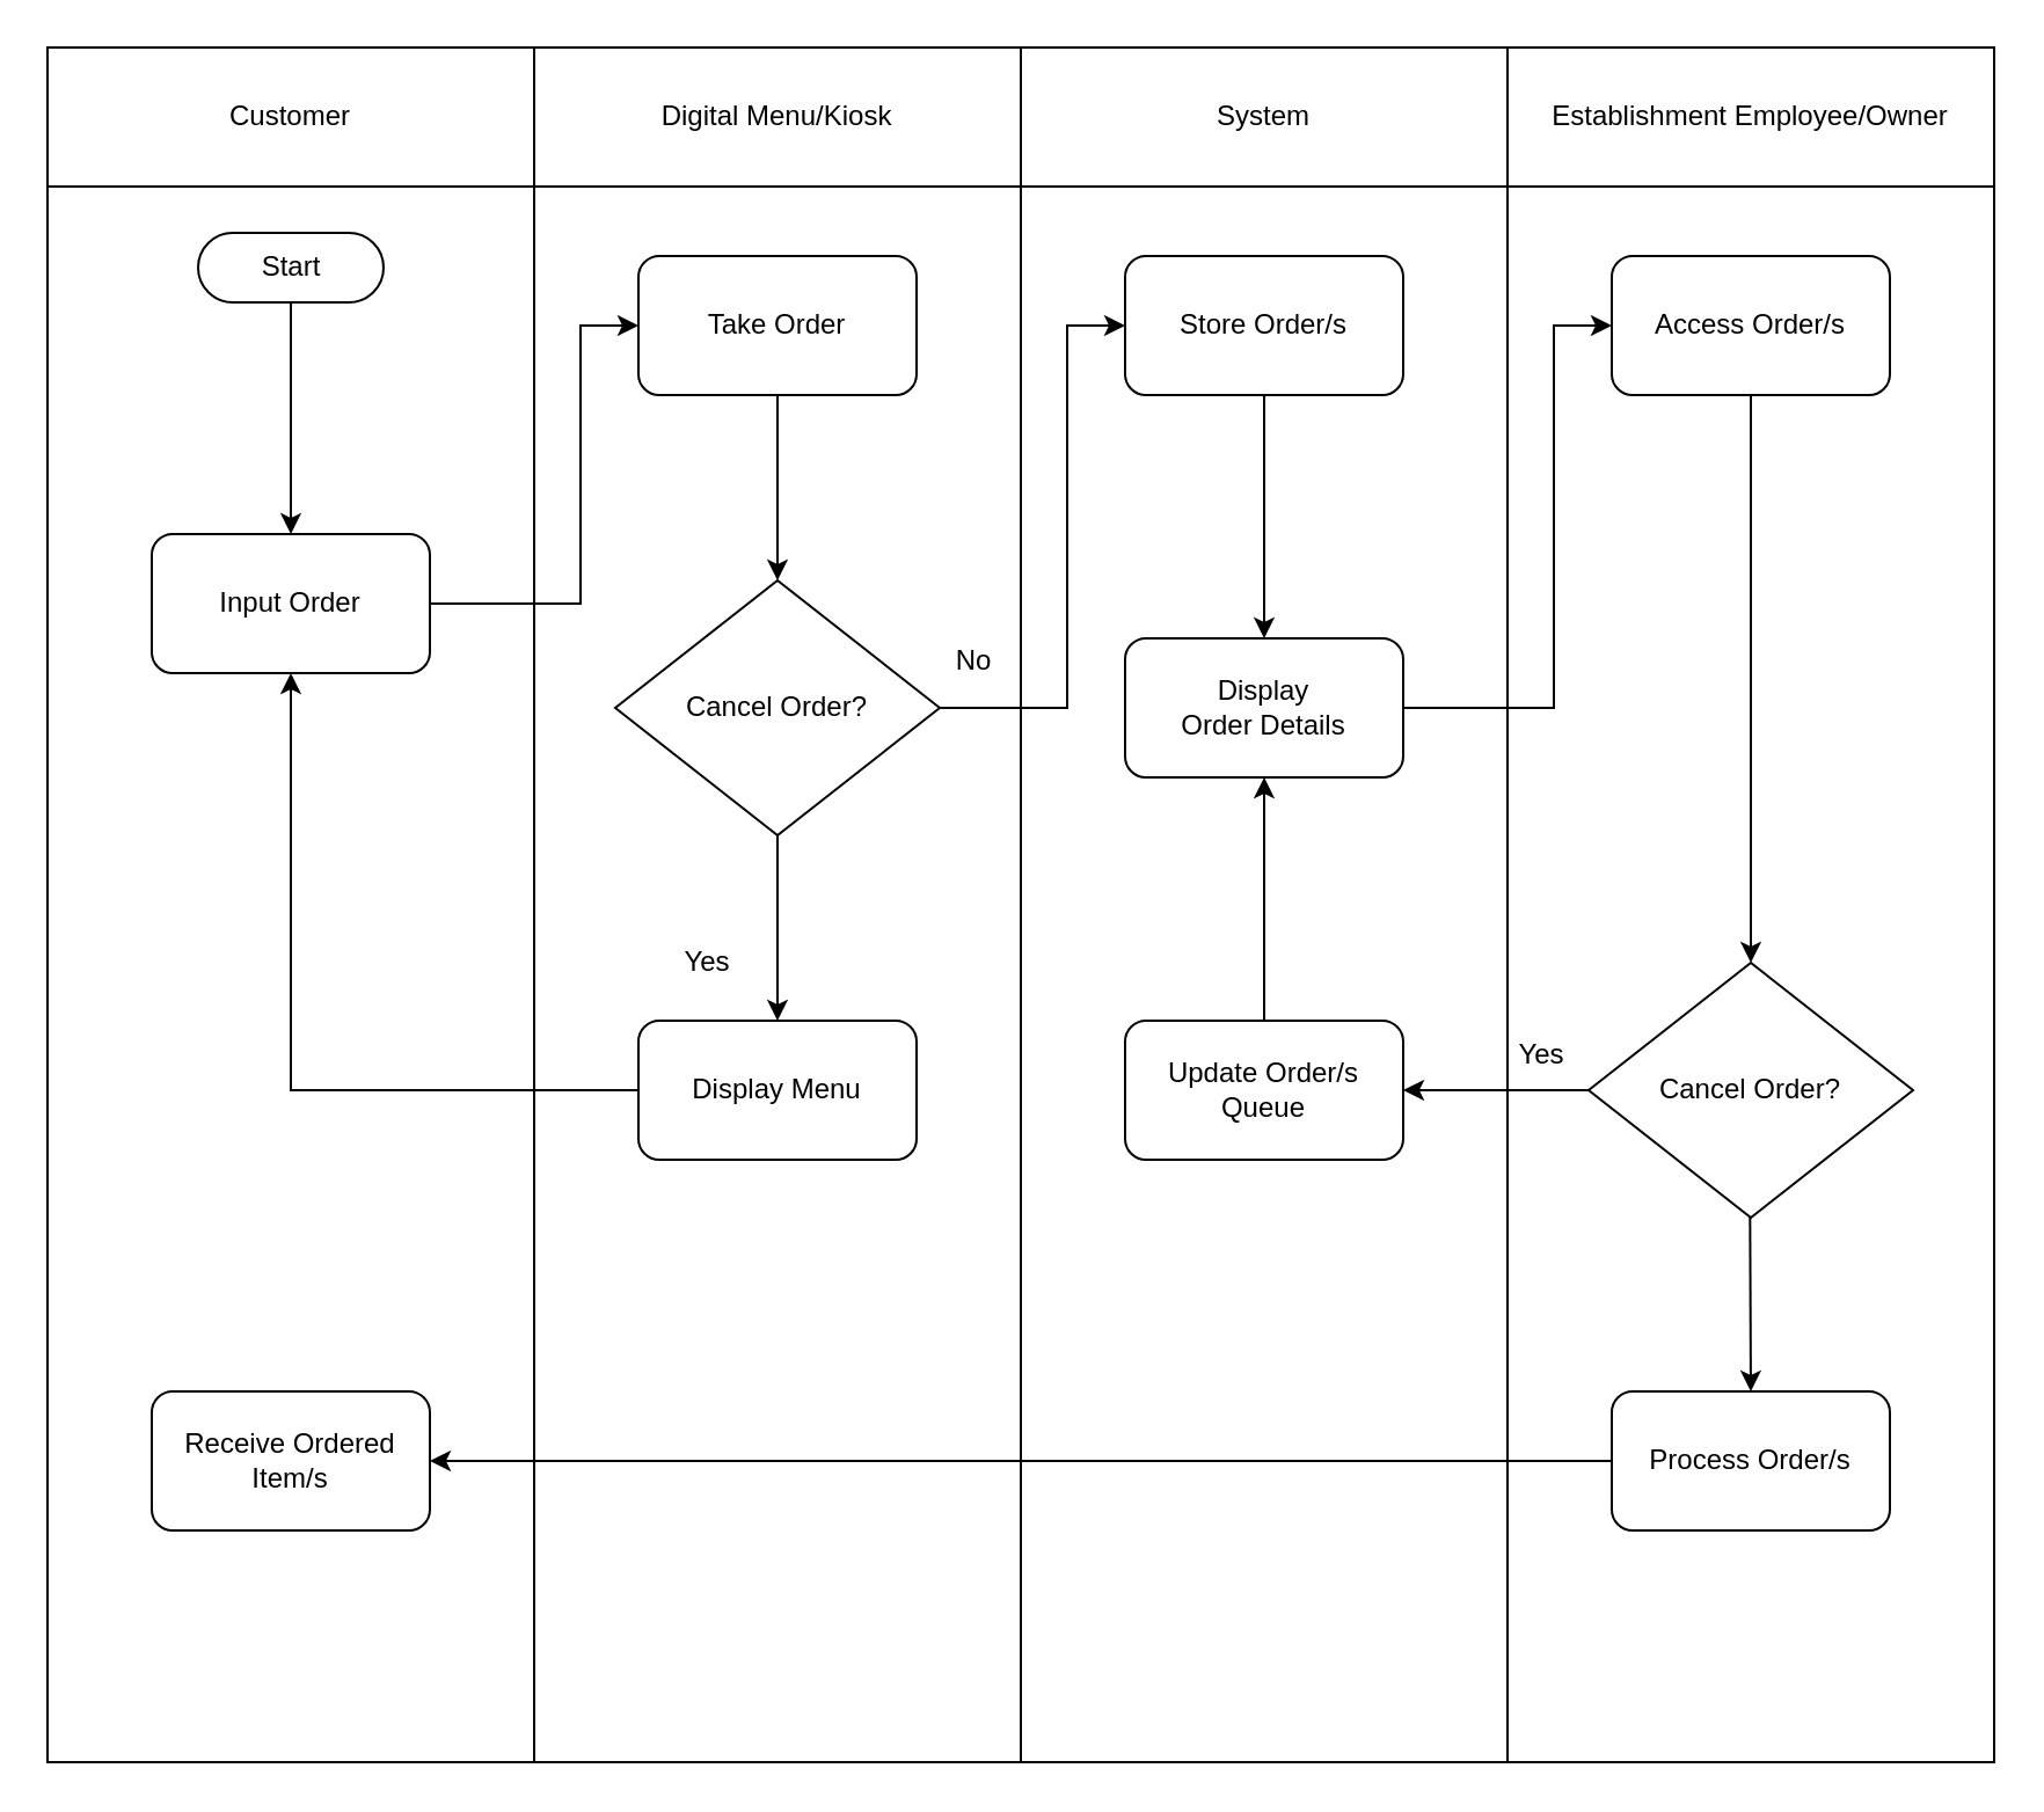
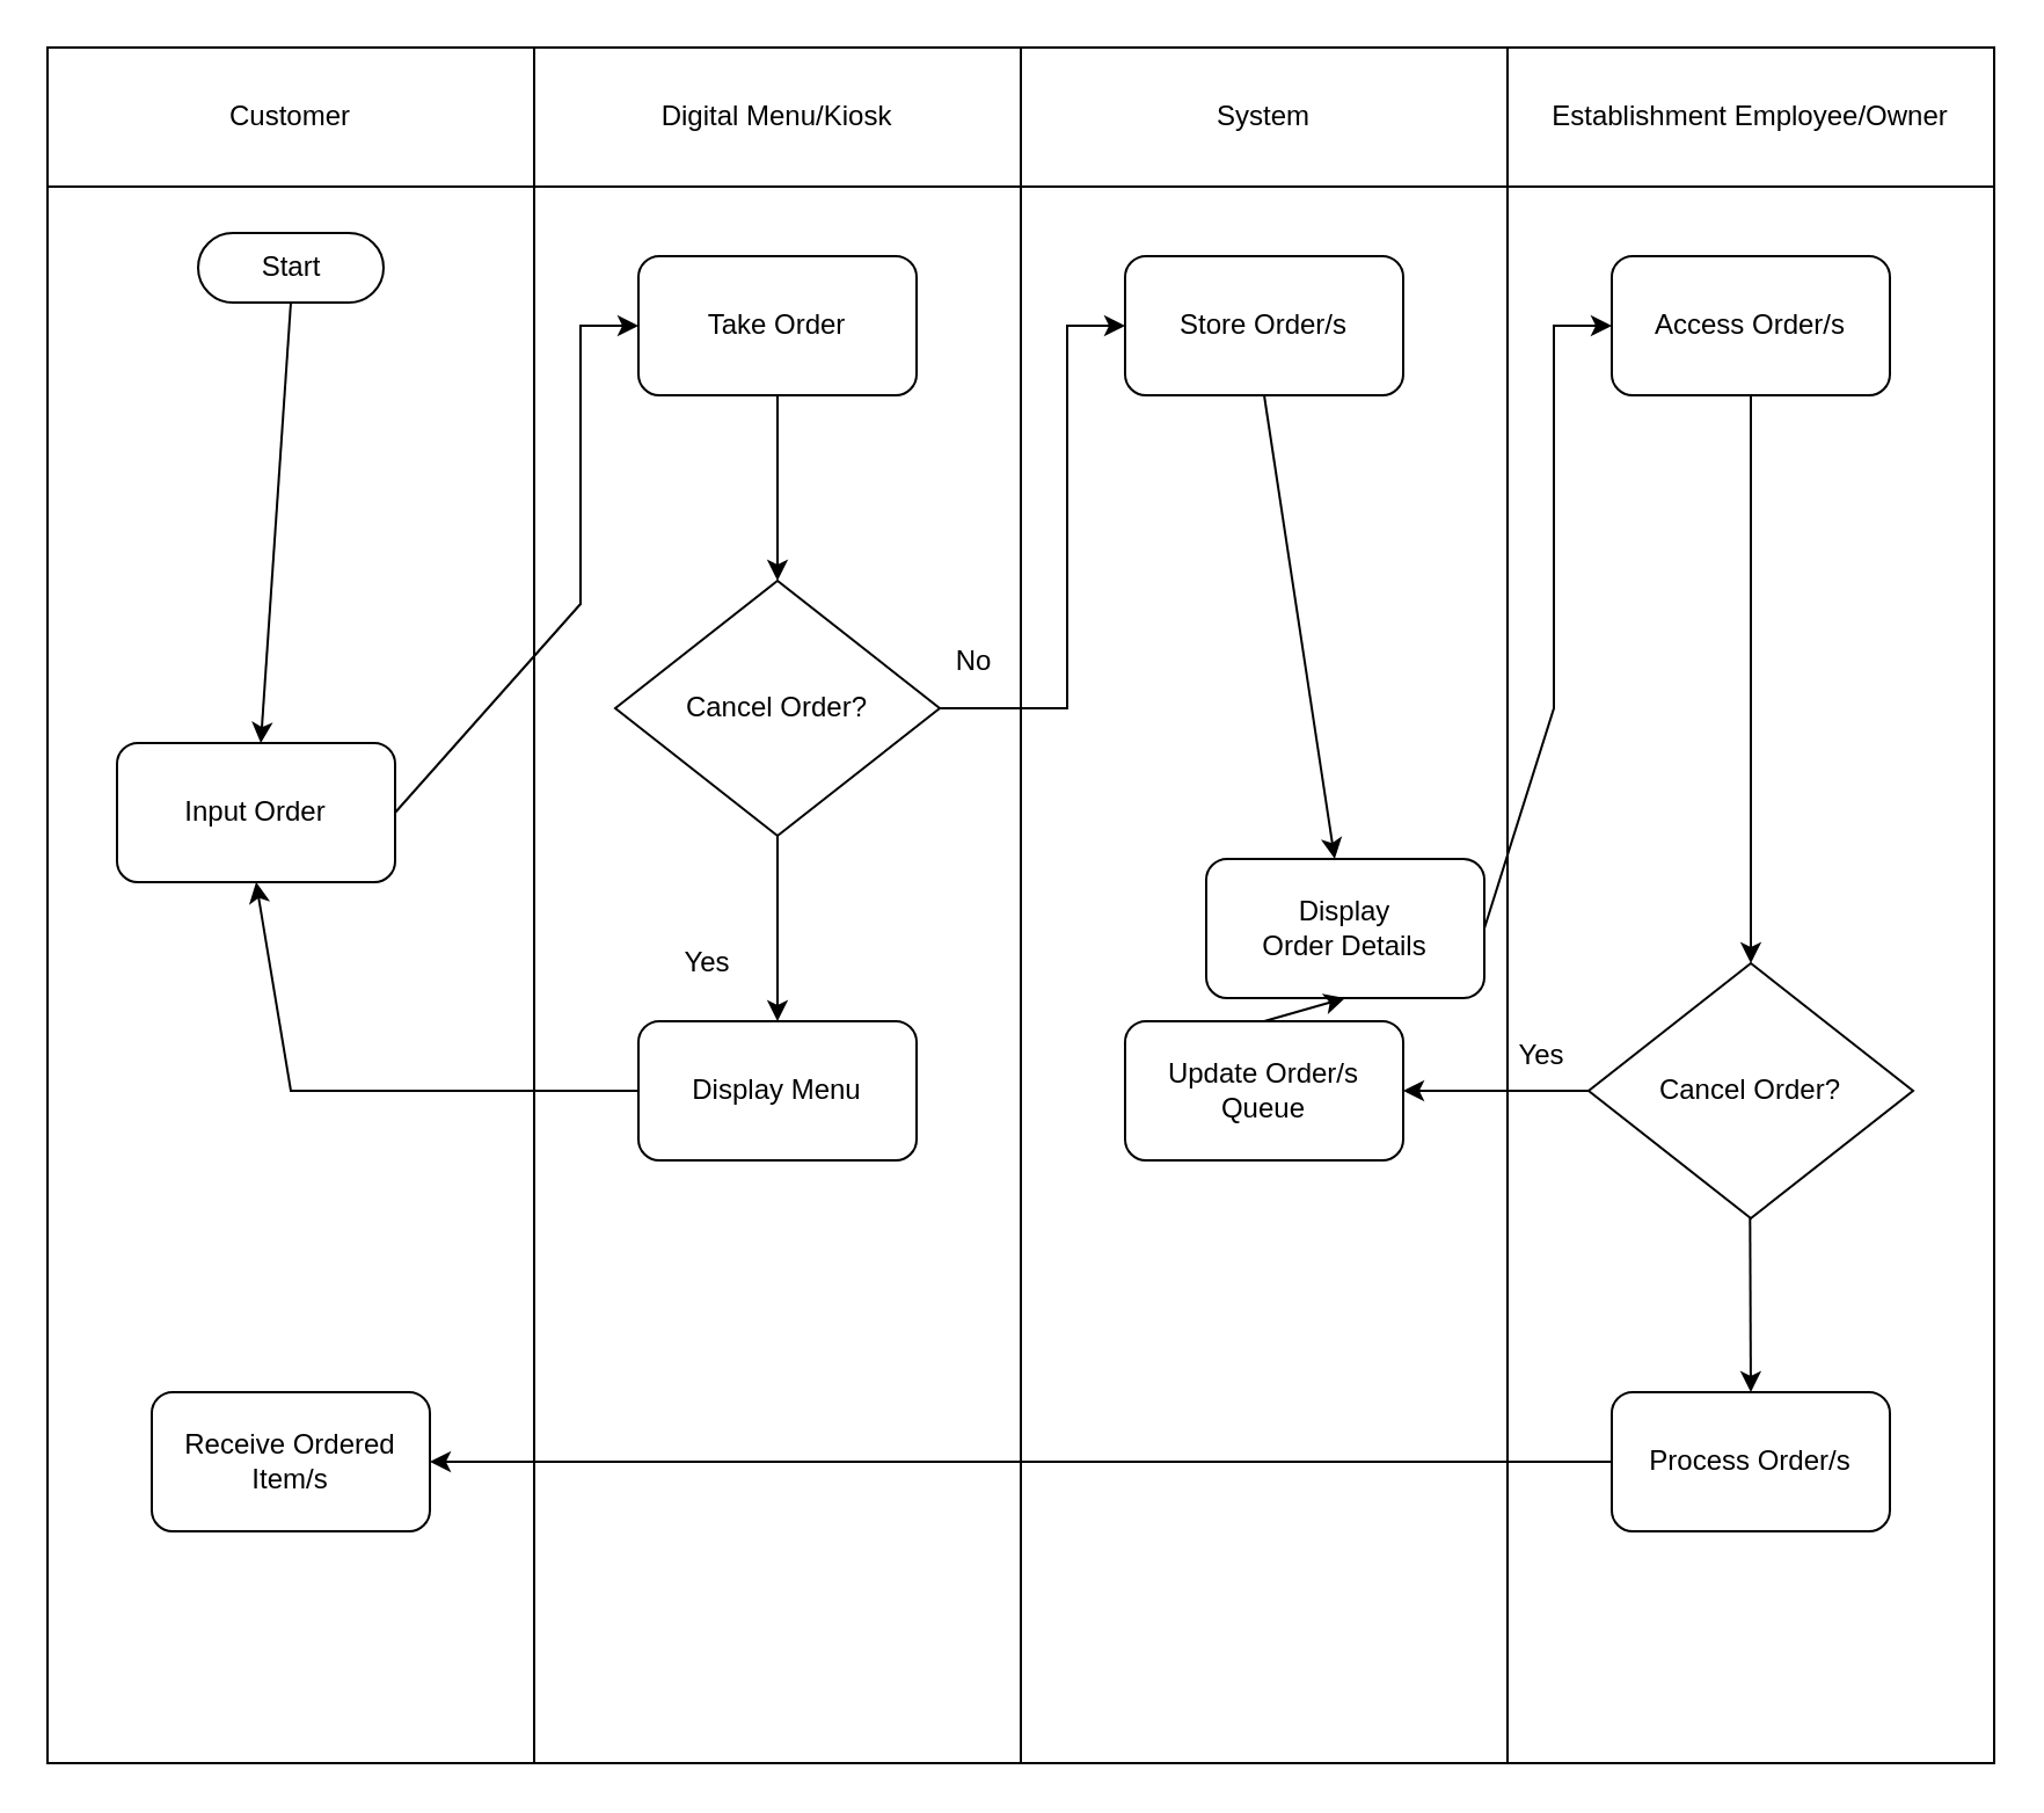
  <mxCell id="0" />
  <mxCell id="1" parent="0" />
  <mxCell id="2" value="Customer" style="rounded=0;whiteSpace=wrap;html=1;" vertex="1" parent="1"><mxGeometry x="20" y="20" width="210" height="60" as="geometry" /></mxCell>
  <mxCell id="3" value="Digital Menu/Kiosk" style="rounded=0;whiteSpace=wrap;html=1;" vertex="1" parent="1"><mxGeometry x="230" y="20" width="210" height="60" as="geometry" /></mxCell>
  <mxCell id="4" value="System" style="rounded=0;whiteSpace=wrap;html=1;" vertex="1" parent="1"><mxGeometry x="440" y="20" width="210" height="60" as="geometry" /></mxCell>
  <mxCell id="5" value="Establishment Employee/Owner" style="rounded=0;whiteSpace=wrap;html=1;" vertex="1" parent="1"><mxGeometry x="650" y="20" width="210" height="60" as="geometry" /></mxCell>
  <mxCell id="6" value="" style="rounded=0;whiteSpace=wrap;html=1;" vertex="1" parent="1"><mxGeometry x="20" y="80" width="210" height="680" as="geometry" /></mxCell>
  <mxCell id="7" value="Start" style="html=1;dashed=0;whitespace=wrap;shape=mxgraph.dfd.start" vertex="1" parent="1"><mxGeometry x="85" y="100" width="80" height="30" as="geometry" /></mxCell>
  <mxCell id="8" value="" style="rounded=0;whiteSpace=wrap;html=1;" vertex="1" parent="1"><mxGeometry x="230" y="80" width="210" height="680" as="geometry" /></mxCell>
  <mxCell id="9" value="" style="rounded=0;whiteSpace=wrap;html=1;" vertex="1" parent="1"><mxGeometry x="440" y="80" width="210" height="680" as="geometry" /></mxCell>
  <mxCell id="10" value="" style="rounded=0;whiteSpace=wrap;html=1;" vertex="1" parent="1"><mxGeometry x="650" y="80" width="210" height="680" as="geometry" /></mxCell>
- <mxCell id="11" value="Input Order" style="rounded=1;whiteSpace=wrap;html=1;" vertex="1" parent="1"><mxGeometry x="65" y="230" width="120" height="60" as="geometry" /></mxCell>
+ <mxCell id="11" value="Input Order" style="rounded=1;whiteSpace=wrap;html=1;" vertex="1" parent="1"><mxGeometry x="50" y="320" width="120" height="60" as="geometry" /></mxCell>
  <mxCell id="12" value="Take Order" style="rounded=1;whiteSpace=wrap;html=1;" vertex="1" parent="1"><mxGeometry x="275" y="110" width="120" height="60" as="geometry" /></mxCell>
  <mxCell id="13" value="" style="endArrow=classic;html=1;exitX=0.5;exitY=0.5;exitDx=0;exitDy=15;exitPerimeter=0;" edge="1" parent="1" source="7" target="11"><mxGeometry width="50" height="50" relative="1" as="geometry"><mxPoint x="400" y="270" as="sourcePoint" /><mxPoint x="450" y="220" as="targetPoint" /></mxGeometry></mxCell>
  <mxCell id="14" value="" style="endArrow=classic;html=1;exitX=1;exitY=0.5;exitDx=0;exitDy=0;entryX=0;entryY=0.5;entryDx=0;entryDy=0;rounded=0;" edge="1" parent="1" source="11" target="12"><mxGeometry width="50" height="50" relative="1" as="geometry"><mxPoint x="300" y="250" as="sourcePoint" /><mxPoint x="350" y="200" as="targetPoint" /><Array as="points"><mxPoint x="250" y="260" /><mxPoint x="250" y="140" /></Array></mxGeometry></mxCell>
  <mxCell id="15" value="Store Order/s" style="rounded=1;whiteSpace=wrap;html=1;" vertex="1" parent="1"><mxGeometry x="485" y="110" width="120" height="60" as="geometry" /></mxCell>
  <mxCell id="16" value="" style="endArrow=classic;html=1;entryX=0;entryY=0.5;entryDx=0;entryDy=0;exitX=1;exitY=0.5;exitDx=0;exitDy=0;rounded=0;" edge="1" parent="1" source="25" target="15"><mxGeometry width="50" height="50" relative="1" as="geometry"><mxPoint x="430" y="310" as="sourcePoint" /><mxPoint x="480" y="260" as="targetPoint" /><Array as="points"><mxPoint x="460" y="305" /><mxPoint x="460" y="140" /></Array></mxGeometry></mxCell>
  <mxCell id="17" value="Access Order/s" style="rounded=1;whiteSpace=wrap;html=1;" vertex="1" parent="1"><mxGeometry x="695" y="110" width="120" height="60" as="geometry" /></mxCell>
  <mxCell id="18" value="Process Order/s" style="rounded=1;whiteSpace=wrap;html=1;" vertex="1" parent="1"><mxGeometry x="695" y="600" width="120" height="60" as="geometry" /></mxCell>
  <mxCell id="19" value="" style="endArrow=classic;html=1;rounded=0;exitX=0.5;exitY=1;exitDx=0;exitDy=0;entryX=0.5;entryY=0;entryDx=0;entryDy=0;" edge="1" parent="1" source="17" target="31"><mxGeometry width="50" height="50" relative="1" as="geometry"><mxPoint x="710" y="280" as="sourcePoint" /><mxPoint x="760" y="230" as="targetPoint" /></mxGeometry></mxCell>
- <mxCell id="20" value="Display &lt;br&gt;Order Details" style="rounded=1;whiteSpace=wrap;html=1;" vertex="1" parent="1"><mxGeometry x="485" y="275" width="120" height="60" as="geometry" /></mxCell>
+ <mxCell id="20" value="Display &lt;br&gt;Order Details" style="rounded=1;whiteSpace=wrap;html=1;" vertex="1" parent="1"><mxGeometry x="520" y="370" width="120" height="60" as="geometry" /></mxCell>
  <mxCell id="21" value="" style="endArrow=classic;html=1;rounded=0;exitX=0.5;exitY=1;exitDx=0;exitDy=0;" edge="1" parent="1" source="15" target="20"><mxGeometry width="50" height="50" relative="1" as="geometry"><mxPoint x="590" y="300" as="sourcePoint" /><mxPoint x="640" y="250" as="targetPoint" /></mxGeometry></mxCell>
  <mxCell id="22" value="Display Menu" style="rounded=1;whiteSpace=wrap;html=1;" vertex="1" parent="1"><mxGeometry x="275" y="440" width="120" height="60" as="geometry" /></mxCell>
  <mxCell id="23" value="Receive Ordered&lt;br&gt;Item/s" style="rounded=1;whiteSpace=wrap;html=1;" vertex="1" parent="1"><mxGeometry x="65" y="600" width="120" height="60" as="geometry" /></mxCell>
  <mxCell id="24" value="" style="endArrow=classic;html=1;entryX=0;entryY=0.5;entryDx=0;entryDy=0;exitX=1;exitY=0.5;exitDx=0;exitDy=0;rounded=0;" edge="1" parent="1" source="20" target="17"><mxGeometry width="50" height="50" relative="1" as="geometry"><mxPoint x="605" y="260" as="sourcePoint" /><mxPoint x="695" y="130" as="targetPoint" /><Array as="points"><mxPoint x="670" y="305" /><mxPoint x="670" y="140" /></Array></mxGeometry></mxCell>
  <mxCell id="25" value="Cancel Order?" style="rhombus;whiteSpace=wrap;html=1;" vertex="1" parent="1"><mxGeometry x="265" y="250" width="140" height="110" as="geometry" /></mxCell>
  <mxCell id="26" value="" style="endArrow=classic;html=1;rounded=0;exitX=0.5;exitY=1;exitDx=0;exitDy=0;entryX=0.5;entryY=0;entryDx=0;entryDy=0;" edge="1" parent="1" source="25" target="22"><mxGeometry width="50" height="50" relative="1" as="geometry"><mxPoint x="230" y="380" as="sourcePoint" /><mxPoint x="120" y="290" as="targetPoint" /><Array as="points" /></mxGeometry></mxCell>
  <mxCell id="27" value="" style="endArrow=classic;html=1;rounded=0;entryX=0.5;entryY=0;entryDx=0;entryDy=0;exitX=0.5;exitY=1;exitDx=0;exitDy=0;" edge="1" parent="1" source="12" target="25"><mxGeometry width="50" height="50" relative="1" as="geometry"><mxPoint x="335" y="290" as="sourcePoint" /><mxPoint x="390" y="330" as="targetPoint" /></mxGeometry></mxCell>
  <mxCell id="28" value="Yes" style="text;html=1;strokeColor=none;fillColor=none;align=center;verticalAlign=middle;whiteSpace=wrap;rounded=0;" vertex="1" parent="1"><mxGeometry x="275" y="400" width="60" height="30" as="geometry" /></mxCell>
  <mxCell id="29" value="No" style="text;html=1;strokeColor=none;fillColor=none;align=center;verticalAlign=middle;whiteSpace=wrap;rounded=0;" vertex="1" parent="1"><mxGeometry x="390" y="270" width="60" height="30" as="geometry" /></mxCell>
  <mxCell id="30" value="" style="endArrow=classic;html=1;rounded=0;entryX=0.5;entryY=1;entryDx=0;entryDy=0;exitX=0;exitY=0.5;exitDx=0;exitDy=0;" edge="1" parent="1" source="22" target="11"><mxGeometry width="50" height="50" relative="1" as="geometry"><mxPoint x="310" y="390" as="sourcePoint" /><mxPoint x="360" y="340" as="targetPoint" /><Array as="points"><mxPoint x="125" y="470" /></Array></mxGeometry></mxCell>
  <mxCell id="31" value="Cancel Order?" style="rhombus;whiteSpace=wrap;html=1;" vertex="1" parent="1"><mxGeometry x="685" y="415" width="140" height="110" as="geometry" /></mxCell>
  <mxCell id="32" value="Update Order/s&lt;br&gt;Queue" style="rounded=1;whiteSpace=wrap;html=1;" vertex="1" parent="1"><mxGeometry x="485" y="440" width="120" height="60" as="geometry" /></mxCell>
  <mxCell id="33" value="" style="endArrow=classic;html=1;rounded=0;exitX=0;exitY=0.5;exitDx=0;exitDy=0;" edge="1" parent="1" source="31" target="32"><mxGeometry width="50" height="50" relative="1" as="geometry"><mxPoint x="600" y="410" as="sourcePoint" /><mxPoint x="650" y="360" as="targetPoint" /></mxGeometry></mxCell>
  <mxCell id="34" value="Yes" style="text;html=1;strokeColor=none;fillColor=none;align=center;verticalAlign=middle;whiteSpace=wrap;rounded=0;" vertex="1" parent="1"><mxGeometry x="635" y="440" width="60" height="30" as="geometry" /></mxCell>
  <mxCell id="35" value="" style="endArrow=classic;html=1;rounded=0;exitX=0.5;exitY=0;exitDx=0;exitDy=0;entryX=0.5;entryY=1;entryDx=0;entryDy=0;" edge="1" parent="1" source="32" target="20"><mxGeometry width="50" height="50" relative="1" as="geometry"><mxPoint x="510" y="350" as="sourcePoint" /><mxPoint x="510" y="430" as="targetPoint" /><Array as="points" /></mxGeometry></mxCell>
  <mxCell id="36" value="" style="endArrow=classic;html=1;rounded=0;exitX=0.5;exitY=1;exitDx=0;exitDy=0;" edge="1" parent="1"><mxGeometry width="50" height="50" relative="1" as="geometry"><mxPoint x="754.66" y="525" as="sourcePoint" /><mxPoint x="755" y="600" as="targetPoint" /><Array as="points" /></mxGeometry></mxCell>
  <mxCell id="37" value="" style="endArrow=classic;html=1;rounded=0;exitX=0;exitY=0.5;exitDx=0;exitDy=0;entryX=1;entryY=0.5;entryDx=0;entryDy=0;" edge="1" parent="1" source="18" target="23"><mxGeometry width="50" height="50" relative="1" as="geometry"><mxPoint x="440" y="530" as="sourcePoint" /><mxPoint x="490" y="480" as="targetPoint" /></mxGeometry></mxCell>
